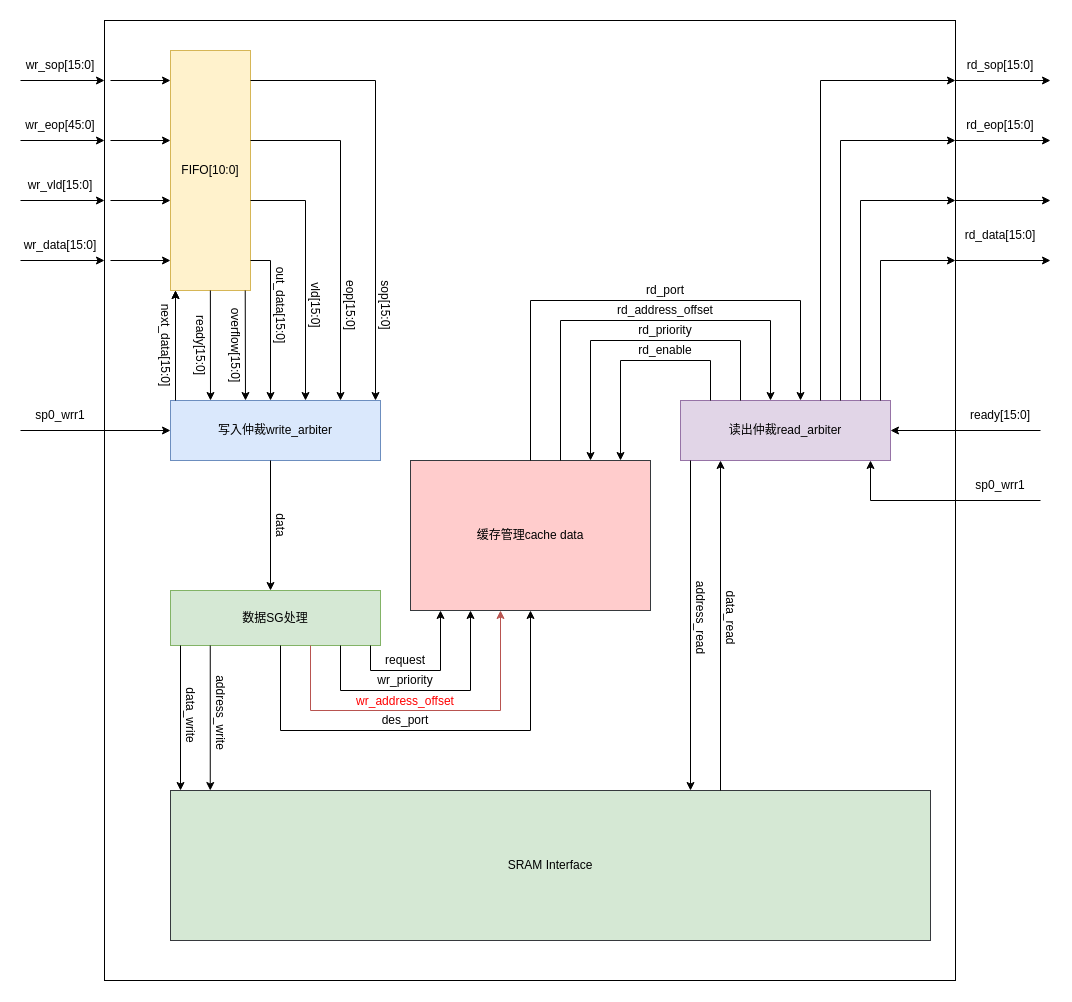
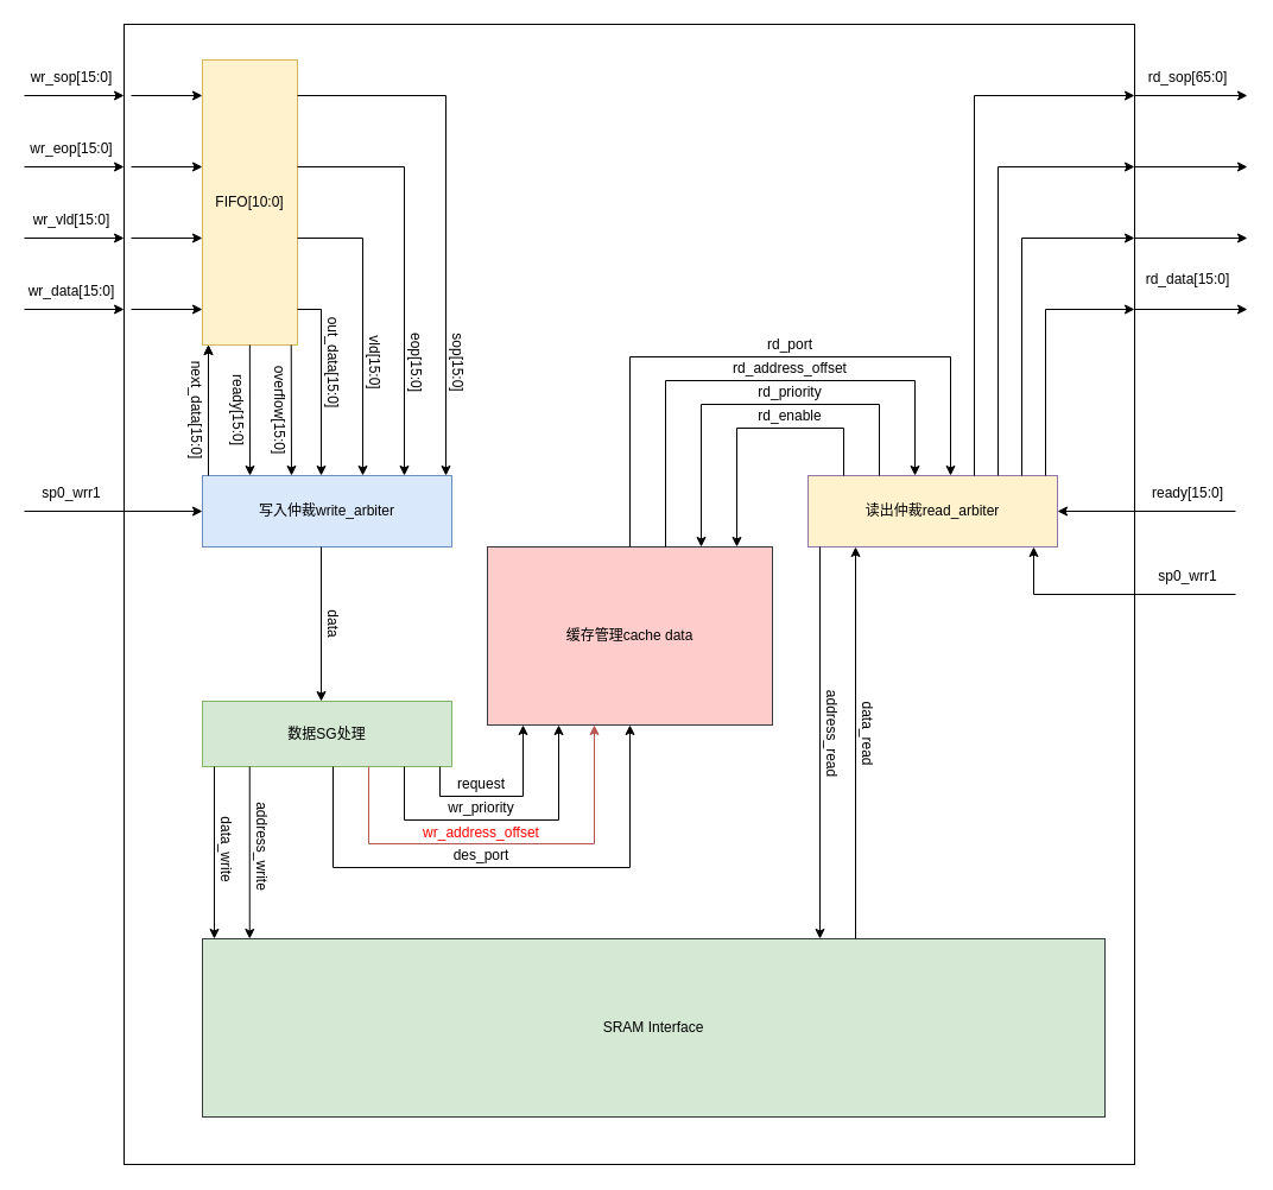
  <mxCell id="0" />
  <mxCell id="1" parent="0" />
  <mxCell id="2" value="" style="rounded=0;whiteSpace=wrap;html=1;fillColor=none;connectable=0;" parent="1" vertex="1"><mxGeometry x="104" y="20" width="851" height="960" as="geometry" /></mxCell>
  <mxCell id="3" value="wr_sop[15:0]" style="text;html=1;align=center;verticalAlign=middle;whiteSpace=wrap;rounded=0;" parent="1" vertex="1"><mxGeometry x="30" y="50" width="60" height="30" as="geometry" /></mxCell>
- <mxCell id="4" value="wr_eop[45:0]" style="text;html=1;align=center;verticalAlign=middle;whiteSpace=wrap;rounded=0;" parent="1" vertex="1"><mxGeometry x="30" y="110" width="60" height="30" as="geometry" /></mxCell>
+ <mxCell id="4" value="wr_eop[15:0]" style="text;html=1;align=center;verticalAlign=middle;whiteSpace=wrap;rounded=0;" parent="1" vertex="1"><mxGeometry x="30" y="110" width="60" height="30" as="geometry" /></mxCell>
  <mxCell id="5" value="wr_vld[15:0]" style="text;html=1;align=center;verticalAlign=middle;whiteSpace=wrap;rounded=0;" parent="1" vertex="1"><mxGeometry x="30" y="170" width="60" height="30" as="geometry" /></mxCell>
  <mxCell id="6" value="wr_data[15:0]" style="text;html=1;align=center;verticalAlign=middle;whiteSpace=wrap;rounded=0;" parent="1" vertex="1"><mxGeometry x="30" y="230" width="60" height="30" as="geometry" /></mxCell>
  <mxCell id="7" value="FIFO[10:0]" style="rounded=0;whiteSpace=wrap;html=1;fillColor=#fff2cc;strokeColor=#d6b656;connectable=0;" parent="1" vertex="1"><mxGeometry x="170" y="50" width="80" height="240" as="geometry" /></mxCell>
  <mxCell id="8" value="" style="endArrow=classic;html=1;rounded=0;" parent="1" edge="1"><mxGeometry width="50" height="50" relative="1" as="geometry"><mxPoint x="20" y="140" as="sourcePoint" /><mxPoint x="104" y="140" as="targetPoint" /></mxGeometry></mxCell>
  <mxCell id="9" value="" style="endArrow=classic;html=1;rounded=0;" parent="1" edge="1"><mxGeometry width="50" height="50" relative="1" as="geometry"><mxPoint x="20" y="80" as="sourcePoint" /><mxPoint x="104" y="80" as="targetPoint" /></mxGeometry></mxCell>
  <mxCell id="10" value="" style="endArrow=classic;html=1;rounded=0;" parent="1" edge="1"><mxGeometry width="50" height="50" relative="1" as="geometry"><mxPoint x="20" y="200" as="sourcePoint" /><mxPoint x="104" y="200" as="targetPoint" /></mxGeometry></mxCell>
  <mxCell id="11" value="" style="endArrow=classic;html=1;rounded=0;" parent="1" edge="1"><mxGeometry width="50" height="50" relative="1" as="geometry"><mxPoint x="20" y="260" as="sourcePoint" /><mxPoint x="104" y="260" as="targetPoint" /></mxGeometry></mxCell>
  <mxCell id="12" value="" style="endArrow=classic;html=1;rounded=0;" parent="1" edge="1"><mxGeometry width="50" height="50" relative="1" as="geometry"><mxPoint x="110" y="80" as="sourcePoint" /><mxPoint x="170" y="80" as="targetPoint" /></mxGeometry></mxCell>
  <mxCell id="13" value="" style="endArrow=classic;html=1;rounded=0;" parent="1" edge="1"><mxGeometry width="50" height="50" relative="1" as="geometry"><mxPoint x="110" y="140" as="sourcePoint" /><mxPoint x="170" y="140" as="targetPoint" /></mxGeometry></mxCell>
  <mxCell id="14" value="" style="endArrow=classic;html=1;rounded=0;" parent="1" edge="1"><mxGeometry width="50" height="50" relative="1" as="geometry"><mxPoint x="110" y="200" as="sourcePoint" /><mxPoint x="170" y="200" as="targetPoint" /></mxGeometry></mxCell>
  <mxCell id="15" value="" style="endArrow=classic;html=1;rounded=0;" parent="1" edge="1"><mxGeometry width="50" height="50" relative="1" as="geometry"><mxPoint x="110" y="260" as="sourcePoint" /><mxPoint x="170" y="260" as="targetPoint" /></mxGeometry></mxCell>
  <mxCell id="16" value="写入仲裁write_arbiter" style="rounded=0;whiteSpace=wrap;html=1;connectable=0;fillColor=#dae8fc;strokeColor=#6c8ebf;" parent="1" vertex="1"><mxGeometry x="170" y="400" width="210" height="60" as="geometry" /></mxCell>
  <mxCell id="17" value="" style="endArrow=classic;html=1;rounded=0;" parent="1" edge="1"><mxGeometry width="50" height="50" relative="1" as="geometry"><mxPoint x="175" y="360" as="sourcePoint" /><mxPoint x="175" y="290" as="targetPoint" /></mxGeometry></mxCell>
  <mxCell id="18" value="next_data[15:0]" style="text;html=1;align=center;verticalAlign=middle;whiteSpace=wrap;rounded=0;rotation=90;" parent="1" vertex="1"><mxGeometry x="135" y="330" width="60" height="30" as="geometry" /></mxCell>
  <mxCell id="19" value="" style="endArrow=classic;html=1;rounded=0;" parent="1" edge="1"><mxGeometry width="50" height="50" relative="1" as="geometry"><mxPoint x="250" y="260" as="sourcePoint" /><mxPoint x="270" y="400" as="targetPoint" /><Array as="points"><mxPoint x="270" y="260" /></Array></mxGeometry></mxCell>
  <mxCell id="20" value="" style="endArrow=classic;html=1;rounded=0;movable=1;resizable=1;rotatable=1;deletable=1;editable=1;locked=0;connectable=1;" parent="1" edge="1"><mxGeometry width="50" height="50" relative="1" as="geometry"><mxPoint x="250" y="200" as="sourcePoint" /><mxPoint x="305" y="400" as="targetPoint" /><Array as="points"><mxPoint x="305" y="200" /></Array></mxGeometry></mxCell>
  <mxCell id="21" value="" style="endArrow=classic;html=1;rounded=0;" parent="1" edge="1"><mxGeometry width="50" height="50" relative="1" as="geometry"><mxPoint x="250" y="140" as="sourcePoint" /><mxPoint x="340" y="400" as="targetPoint" /><Array as="points"><mxPoint x="340" y="140" /></Array></mxGeometry></mxCell>
  <mxCell id="22" value="" style="endArrow=classic;html=1;rounded=0;" parent="1" edge="1"><mxGeometry width="50" height="50" relative="1" as="geometry"><mxPoint x="250" y="80" as="sourcePoint" /><mxPoint x="375" y="400" as="targetPoint" /><Array as="points"><mxPoint x="375" y="80" /></Array></mxGeometry></mxCell>
  <mxCell id="23" value="out_data[15:0]" style="text;html=1;align=center;verticalAlign=middle;whiteSpace=wrap;rounded=0;flipV=0;rotation=90;" parent="1" vertex="1"><mxGeometry x="250" y="290" width="60" height="30" as="geometry" /></mxCell>
  <mxCell id="24" value="vld[15:0]" style="text;html=1;align=center;verticalAlign=middle;whiteSpace=wrap;rounded=0;rotation=90;" parent="1" vertex="1"><mxGeometry x="285" y="290" width="60" height="30" as="geometry" /></mxCell>
  <mxCell id="25" value="eop[15:0]" style="text;html=1;align=center;verticalAlign=middle;whiteSpace=wrap;rounded=0;rotation=90;" parent="1" vertex="1"><mxGeometry x="320" y="290" width="60" height="30" as="geometry" /></mxCell>
  <mxCell id="26" value="sop[15:0]" style="text;html=1;align=center;verticalAlign=middle;whiteSpace=wrap;rounded=0;rotation=90;" parent="1" vertex="1"><mxGeometry x="355" y="290" width="60" height="30" as="geometry" /></mxCell>
  <mxCell id="27" value="" style="endArrow=classic;html=1;rounded=0;" parent="1" edge="1"><mxGeometry width="50" height="50" relative="1" as="geometry"><mxPoint x="209.86" y="290" as="sourcePoint" /><mxPoint x="210" y="400" as="targetPoint" /></mxGeometry></mxCell>
  <mxCell id="28" value="ready[15:0]" style="text;html=1;align=center;verticalAlign=middle;whiteSpace=wrap;rounded=0;rotation=90;" parent="1" vertex="1"><mxGeometry x="170" y="330" width="60" height="30" as="geometry" /></mxCell>
  <mxCell id="29" value="overflow[15:0]" style="text;html=1;align=center;verticalAlign=middle;whiteSpace=wrap;rounded=0;rotation=90;" parent="1" vertex="1"><mxGeometry x="205" y="330" width="60" height="30" as="geometry" /></mxCell>
  <mxCell id="30" value="" style="endArrow=classic;html=1;rounded=0;" parent="1" edge="1"><mxGeometry width="50" height="50" relative="1" as="geometry"><mxPoint x="175" y="400" as="sourcePoint" /><mxPoint x="175" y="290" as="targetPoint" /></mxGeometry></mxCell>
  <mxCell id="31" value="" style="endArrow=classic;html=1;rounded=0;" parent="1" edge="1"><mxGeometry width="50" height="50" relative="1" as="geometry"><mxPoint x="244.72" y="290" as="sourcePoint" /><mxPoint x="245" y="400" as="targetPoint" /></mxGeometry></mxCell>
  <mxCell id="32" value="数据SG处理" style="rounded=0;whiteSpace=wrap;html=1;connectable=0;fillColor=#d5e8d4;strokeColor=#82b366;" parent="1" vertex="1"><mxGeometry x="170" y="590" width="210" height="55" as="geometry" /></mxCell>
  <mxCell id="33" value="SRAM Interface" style="rounded=0;whiteSpace=wrap;html=1;connectable=0;fillColor=#d5e8d4;strokeColor=#36393d;" parent="1" vertex="1"><mxGeometry x="170" y="790" width="760" height="150" as="geometry" /></mxCell>
  <mxCell id="34" value="" style="endArrow=classic;html=1;rounded=0;" parent="1" edge="1"><mxGeometry width="50" height="50" relative="1" as="geometry"><mxPoint x="270" y="460" as="sourcePoint" /><mxPoint x="270" y="590" as="targetPoint" /></mxGeometry></mxCell>
  <mxCell id="35" value="data" style="text;html=1;align=center;verticalAlign=middle;whiteSpace=wrap;rounded=0;rotation=90;" parent="1" vertex="1"><mxGeometry x="250" y="510" width="60" height="30" as="geometry" /></mxCell>
  <mxCell id="36" value="" style="endArrow=classic;html=1;rounded=0;" parent="1" edge="1"><mxGeometry width="50" height="50" relative="1" as="geometry"><mxPoint x="180" y="645" as="sourcePoint" /><mxPoint x="180" y="790" as="targetPoint" /></mxGeometry></mxCell>
  <mxCell id="37" value="" style="endArrow=classic;html=1;rounded=0;" parent="1" edge="1"><mxGeometry width="50" height="50" relative="1" as="geometry"><mxPoint x="209.76" y="645" as="sourcePoint" /><mxPoint x="209.76" y="790" as="targetPoint" /></mxGeometry></mxCell>
  <mxCell id="38" value="data_write" style="text;html=1;align=center;verticalAlign=middle;whiteSpace=wrap;rounded=0;rotation=90;" parent="1" vertex="1"><mxGeometry x="160" y="700" width="60" height="30" as="geometry" /></mxCell>
  <mxCell id="39" value="address_write" style="text;html=1;align=center;verticalAlign=middle;whiteSpace=wrap;rounded=0;rotation=90;" parent="1" vertex="1"><mxGeometry x="190" y="697.5" width="60" height="30" as="geometry" /></mxCell>
  <mxCell id="40" value="缓存管理cache data" style="rounded=0;whiteSpace=wrap;html=1;fillColor=#ffcccc;strokeColor=#36393d;connectable=0;" parent="1" vertex="1"><mxGeometry x="410" y="460" width="240" height="150" as="geometry" /></mxCell>
  <mxCell id="41" value="" style="endArrow=classic;html=1;rounded=0;" parent="1" edge="1"><mxGeometry width="50" height="50" relative="1" as="geometry"><mxPoint x="370" y="645" as="sourcePoint" /><mxPoint x="440" y="610" as="targetPoint" /><Array as="points"><mxPoint x="370" y="670" /><mxPoint x="440" y="670" /></Array></mxGeometry></mxCell>
  <mxCell id="42" value="request" style="text;html=1;align=center;verticalAlign=middle;whiteSpace=wrap;rounded=0;" parent="1" vertex="1"><mxGeometry x="375" y="645" width="60" height="30" as="geometry" /></mxCell>
  <mxCell id="43" value="" style="endArrow=classic;html=1;rounded=0;" parent="1" edge="1"><mxGeometry width="50" height="50" relative="1" as="geometry"><mxPoint x="340" y="645" as="sourcePoint" /><mxPoint x="470" y="610" as="targetPoint" /><Array as="points"><mxPoint x="340" y="690" /><mxPoint x="470" y="690" /></Array></mxGeometry></mxCell>
  <mxCell id="44" value="wr_priority" style="text;html=1;align=center;verticalAlign=middle;whiteSpace=wrap;rounded=0;" parent="1" vertex="1"><mxGeometry x="375" y="665" width="60" height="30" as="geometry" /></mxCell>
  <mxCell id="45" value="" style="endArrow=classic;html=1;rounded=0;fillColor=#f8cecc;strokeColor=#b85450;" parent="1" edge="1"><mxGeometry width="50" height="50" relative="1" as="geometry"><mxPoint x="310" y="645" as="sourcePoint" /><mxPoint x="500" y="610" as="targetPoint" /><Array as="points"><mxPoint x="310" y="710" /><mxPoint x="500" y="710" /></Array></mxGeometry></mxCell>
  <mxCell id="46" value="wr_address_offset" style="text;html=1;align=center;verticalAlign=middle;whiteSpace=wrap;rounded=0;fontColor=#ff0000;" parent="1" vertex="1"><mxGeometry x="375" y="686" width="60" height="30" as="geometry" /></mxCell>
  <mxCell id="47" value="" style="endArrow=classic;html=1;rounded=0;" parent="1" edge="1"><mxGeometry width="50" height="50" relative="1" as="geometry"><mxPoint x="280" y="645" as="sourcePoint" /><mxPoint x="530" y="610" as="targetPoint" /><Array as="points"><mxPoint x="280" y="730" /><mxPoint x="530" y="730" /></Array></mxGeometry></mxCell>
  <mxCell id="48" value="des_port" style="text;html=1;align=center;verticalAlign=middle;whiteSpace=wrap;rounded=0;" parent="1" vertex="1"><mxGeometry x="375" y="705" width="60" height="30" as="geometry" /></mxCell>
  <mxCell id="49" value="" style="endArrow=classic;html=1;rounded=0;" parent="1" edge="1"><mxGeometry width="50" height="50" relative="1" as="geometry"><mxPoint x="20" y="430" as="sourcePoint" /><mxPoint x="170" y="430" as="targetPoint" /></mxGeometry></mxCell>
  <mxCell id="50" value="sp0_wrr1" style="text;html=1;align=center;verticalAlign=middle;whiteSpace=wrap;rounded=0;" parent="1" vertex="1"><mxGeometry x="30" y="400" width="60" height="30" as="geometry" /></mxCell>
- <mxCell id="51" value="读出仲裁read_arbiter" style="rounded=0;whiteSpace=wrap;html=1;fillColor=#e1d5e7;strokeColor=#9673a6;connectable=0;" parent="1" vertex="1"><mxGeometry x="680" y="400" width="210" height="60" as="geometry" /></mxCell>
+ <mxCell id="51" value="读出仲裁read_arbiter" style="rounded=0;whiteSpace=wrap;html=1;fillColor=#fff2cc;strokeColor=#9673a6;connectable=0;" parent="1" vertex="1"><mxGeometry x="680" y="400" width="210" height="60" as="geometry" /></mxCell>
  <mxCell id="52" value="" style="endArrow=classic;html=1;rounded=0;" parent="1" edge="1"><mxGeometry width="50" height="50" relative="1" as="geometry"><mxPoint x="690" y="460" as="sourcePoint" /><mxPoint x="690" y="790" as="targetPoint" /></mxGeometry></mxCell>
  <mxCell id="53" value="address_read" style="text;html=1;align=center;verticalAlign=middle;whiteSpace=wrap;rounded=0;rotation=90;" parent="1" vertex="1"><mxGeometry x="670" y="602.5" width="60" height="30" as="geometry" /></mxCell>
  <mxCell id="54" value="" style="endArrow=classic;html=1;rounded=0;" parent="1" edge="1"><mxGeometry width="50" height="50" relative="1" as="geometry"><mxPoint x="720" y="790" as="sourcePoint" /><mxPoint x="720" y="460" as="targetPoint" /></mxGeometry></mxCell>
  <mxCell id="55" value="data_read" style="text;html=1;align=center;verticalAlign=middle;whiteSpace=wrap;rounded=0;rotation=90;" parent="1" vertex="1"><mxGeometry x="700" y="602.5" width="60" height="30" as="geometry" /></mxCell>
  <mxCell id="56" value="" style="endArrow=classic;html=1;rounded=0;" parent="1" edge="1"><mxGeometry width="50" height="50" relative="1" as="geometry"><mxPoint x="710" y="400" as="sourcePoint" /><mxPoint x="620" y="460" as="targetPoint" /><Array as="points"><mxPoint x="710" y="360" /><mxPoint x="620" y="360" /></Array></mxGeometry></mxCell>
  <mxCell id="57" value="rd_enable" style="text;html=1;align=center;verticalAlign=middle;whiteSpace=wrap;rounded=0;" parent="1" vertex="1"><mxGeometry x="635" y="335" width="60" height="30" as="geometry" /></mxCell>
  <mxCell id="58" value="" style="endArrow=classic;html=1;rounded=0;" parent="1" edge="1"><mxGeometry width="50" height="50" relative="1" as="geometry"><mxPoint x="740" y="400" as="sourcePoint" /><mxPoint x="590" y="460" as="targetPoint" /><Array as="points"><mxPoint x="740" y="340" /><mxPoint x="590" y="340" /></Array></mxGeometry></mxCell>
  <mxCell id="59" value="rd_priority" style="text;html=1;align=center;verticalAlign=middle;whiteSpace=wrap;rounded=0;" parent="1" vertex="1"><mxGeometry x="635" y="315" width="60" height="30" as="geometry" /></mxCell>
  <mxCell id="60" value="" style="endArrow=classic;html=1;rounded=0;" parent="1" edge="1"><mxGeometry width="50" height="50" relative="1" as="geometry"><mxPoint x="560" y="460" as="sourcePoint" /><mxPoint x="770" y="400" as="targetPoint" /><Array as="points"><mxPoint x="560" y="320" /><mxPoint x="770" y="320" /></Array></mxGeometry></mxCell>
  <mxCell id="61" value="rd_address_offset" style="text;html=1;align=center;verticalAlign=middle;whiteSpace=wrap;rounded=0;" parent="1" vertex="1"><mxGeometry x="635" y="295" width="60" height="30" as="geometry" /></mxCell>
  <mxCell id="62" value="" style="endArrow=classic;html=1;rounded=0;" parent="1" edge="1"><mxGeometry width="50" height="50" relative="1" as="geometry"><mxPoint x="530" y="460" as="sourcePoint" /><mxPoint x="800" y="400" as="targetPoint" /><Array as="points"><mxPoint x="530" y="300" /><mxPoint x="800" y="300" /></Array></mxGeometry></mxCell>
  <mxCell id="63" value="rd_port" style="text;html=1;align=center;verticalAlign=middle;whiteSpace=wrap;rounded=0;" parent="1" vertex="1"><mxGeometry x="635" y="275" width="60" height="30" as="geometry" /></mxCell>
  <mxCell id="64" value="" style="endArrow=classic;html=1;rounded=0;" parent="1" edge="1"><mxGeometry width="50" height="50" relative="1" as="geometry"><mxPoint x="1040" y="430" as="sourcePoint" /><mxPoint x="890" y="430" as="targetPoint" /></mxGeometry></mxCell>
  <mxCell id="65" value="ready[15:0]" style="text;html=1;align=center;verticalAlign=middle;whiteSpace=wrap;rounded=0;" parent="1" vertex="1"><mxGeometry x="970" y="400" width="60" height="30" as="geometry" /></mxCell>
  <mxCell id="66" value="" style="endArrow=classic;html=1;rounded=0;" parent="1" edge="1"><mxGeometry width="50" height="50" relative="1" as="geometry"><mxPoint x="820" y="400" as="sourcePoint" /><mxPoint x="955" y="80" as="targetPoint" /><Array as="points"><mxPoint x="820" y="80" /></Array></mxGeometry></mxCell>
  <mxCell id="67" value="" style="endArrow=classic;html=1;rounded=0;" parent="1" edge="1"><mxGeometry width="50" height="50" relative="1" as="geometry"><mxPoint x="840" y="400" as="sourcePoint" /><mxPoint x="955" y="140" as="targetPoint" /><Array as="points"><mxPoint x="840" y="140" /></Array></mxGeometry></mxCell>
  <mxCell id="68" value="" style="endArrow=classic;html=1;rounded=0;" parent="1" edge="1"><mxGeometry width="50" height="50" relative="1" as="geometry"><mxPoint x="860" y="400" as="sourcePoint" /><mxPoint x="955" y="200" as="targetPoint" /><Array as="points"><mxPoint x="860" y="200" /></Array></mxGeometry></mxCell>
  <mxCell id="69" value="" style="endArrow=classic;html=1;rounded=0;" parent="1" edge="1"><mxGeometry width="50" height="50" relative="1" as="geometry"><mxPoint x="880" y="400" as="sourcePoint" /><mxPoint x="955" y="260" as="targetPoint" /><Array as="points"><mxPoint x="880" y="260" /></Array></mxGeometry></mxCell>
- <mxCell id="70" value="rd_sop[15:0]" style="text;html=1;align=center;verticalAlign=middle;whiteSpace=wrap;rounded=0;" parent="1" vertex="1"><mxGeometry x="970" y="50" width="60" height="30" as="geometry" /></mxCell>
+ <mxCell id="70" value="rd_sop[65:0]" style="text;html=1;align=center;verticalAlign=middle;whiteSpace=wrap;rounded=0;" parent="1" vertex="1"><mxGeometry x="970" y="50" width="60" height="30" as="geometry" /></mxCell>
  <mxCell id="71" value="" style="endArrow=classic;html=1;rounded=0;" parent="1" edge="1"><mxGeometry width="50" height="50" relative="1" as="geometry"><mxPoint x="955" y="80" as="sourcePoint" /><mxPoint x="1050" y="80" as="targetPoint" /></mxGeometry></mxCell>
  <mxCell id="72" value="" style="endArrow=classic;html=1;rounded=0;" parent="1" edge="1"><mxGeometry width="50" height="50" relative="1" as="geometry"><mxPoint x="955" y="140" as="sourcePoint" /><mxPoint x="1050" y="140" as="targetPoint" /></mxGeometry></mxCell>
  <mxCell id="73" value="" style="endArrow=classic;html=1;rounded=0;" parent="1" edge="1"><mxGeometry width="50" height="50" relative="1" as="geometry"><mxPoint x="955" y="200" as="sourcePoint" /><mxPoint x="1050" y="200" as="targetPoint" /></mxGeometry></mxCell>
  <mxCell id="74" value="" style="endArrow=classic;html=1;rounded=0;" parent="1" edge="1"><mxGeometry width="50" height="50" relative="1" as="geometry"><mxPoint x="955" y="260" as="sourcePoint" /><mxPoint x="1050" y="260" as="targetPoint" /></mxGeometry></mxCell>
- <mxCell id="75" value="rd_eop[15:0]" style="text;html=1;align=center;verticalAlign=middle;whiteSpace=wrap;rounded=0;" parent="1" vertex="1"><mxGeometry x="970" y="110" width="60" height="30" as="geometry" /></mxCell>
  <mxCell id="76" value="rd_data[15:0]" style="text;html=1;align=center;verticalAlign=middle;whiteSpace=wrap;rounded=0;" parent="1" vertex="1"><mxGeometry x="970" y="220" width="60" height="30" as="geometry" /></mxCell>
  <mxCell id="77" value="" style="endArrow=classic;html=1;rounded=0;" parent="1" edge="1"><mxGeometry width="50" height="50" relative="1" as="geometry"><mxPoint x="1040" y="500" as="sourcePoint" /><mxPoint x="870" y="460" as="targetPoint" /><Array as="points"><mxPoint x="870" y="500" /></Array></mxGeometry></mxCell>
  <mxCell id="78" value="sp0_wrr1" style="text;html=1;align=center;verticalAlign=middle;whiteSpace=wrap;rounded=0;" parent="1" vertex="1"><mxGeometry x="970" y="470" width="60" height="30" as="geometry" /></mxCell>
